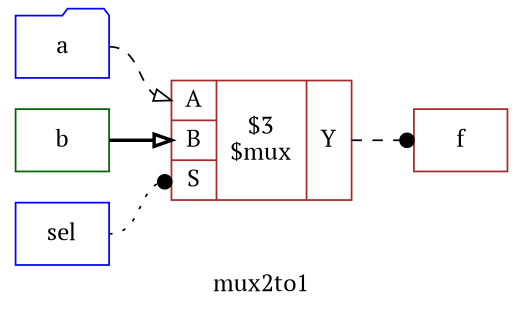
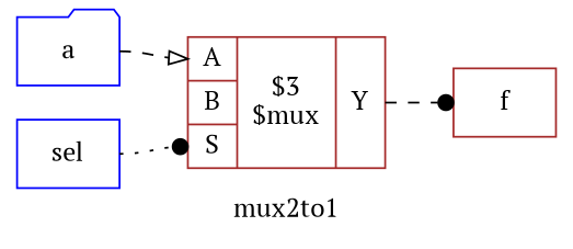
  digraph {
    label=mux2to1
    rankdir=LR
    remincross=true
    fontname="PT Serif"
    node [color=blue fontcolor=black shape=box fontname="PT Serif"]
    edge [color=black tailport=e style=dashed arrowhead=onormal fontname="PT Serif"]
    n1 [label=a shape=folder]
    n2 [label="{{<p6> A|<p7> B|<p8> S}|$3\n$mux|{<p9> Y}}" shape=record color=brown fontcolor=""]
-   n3 [color=darkgreen label=b]
    n4 [color=brown label=f]
    n5 [label=sel]
    n1 -> n2 [headport="p6:w"]
    n2 -> n4 [headport=w tailport="p9:e" arrowhead=dot]
-   n3 -> n2 [headport="p7:w" style=bold]
    n5 -> n2 [headport="p8:w" style=dotted arrowhead=dot]
  }
